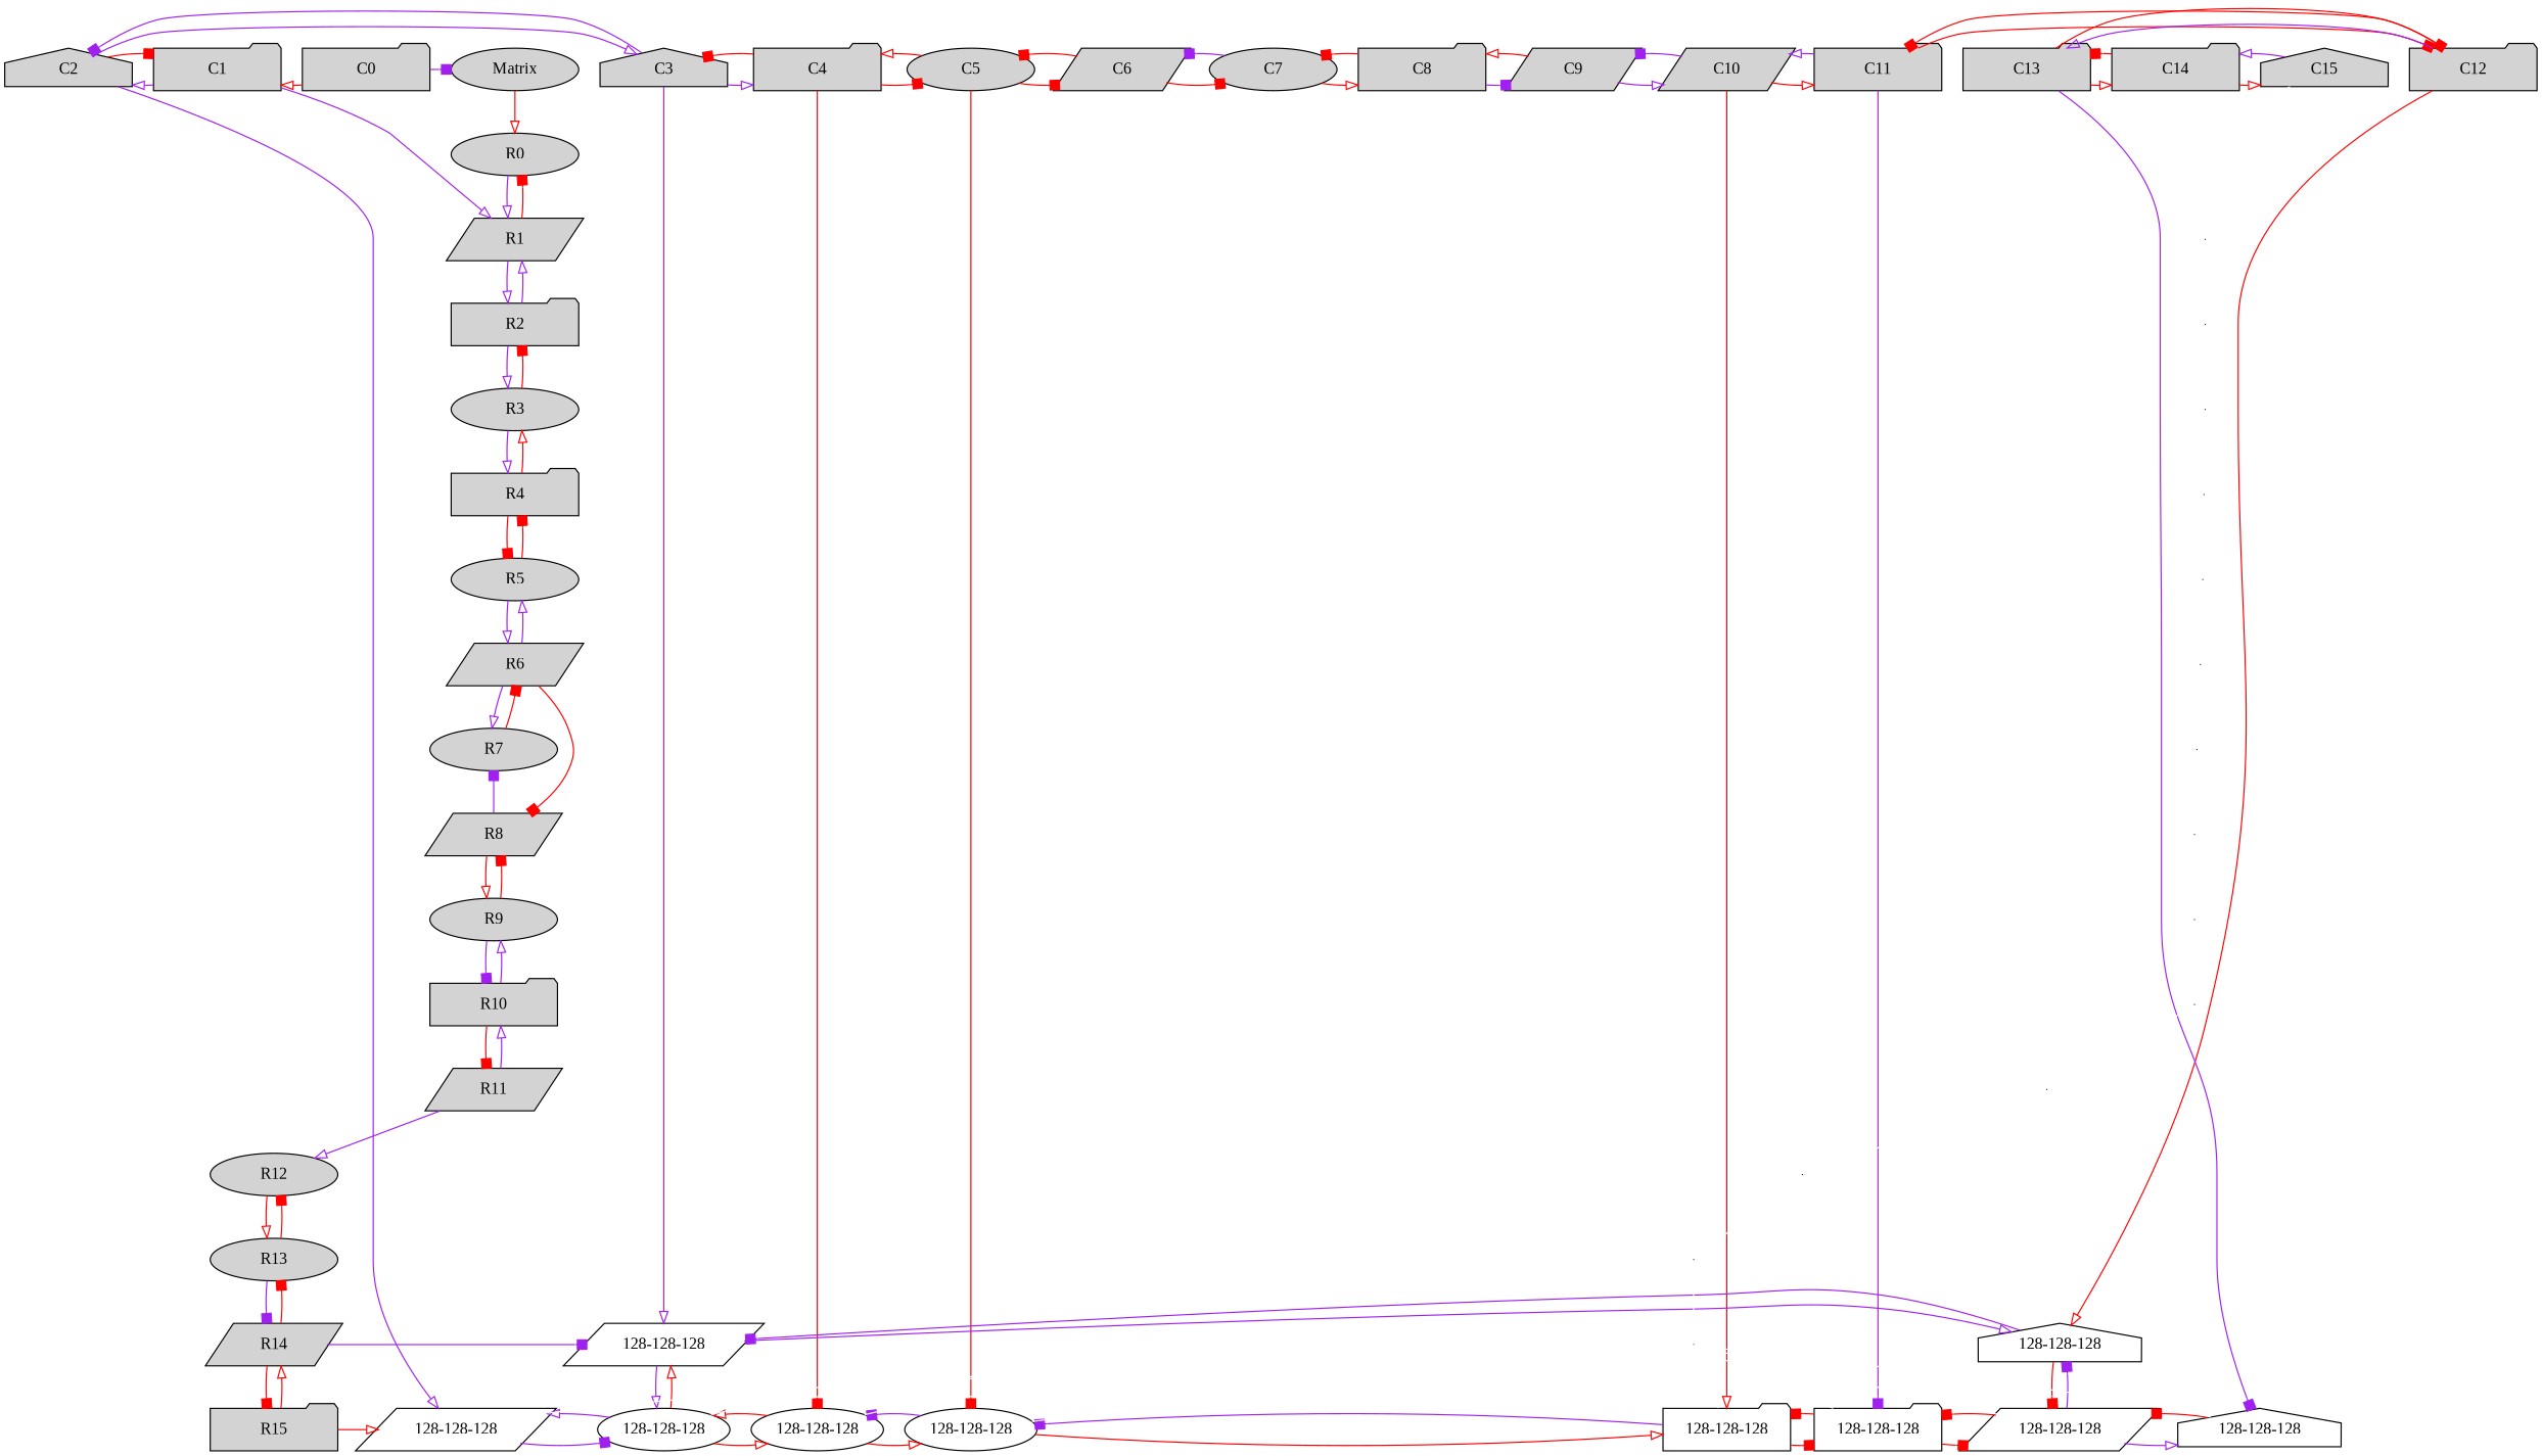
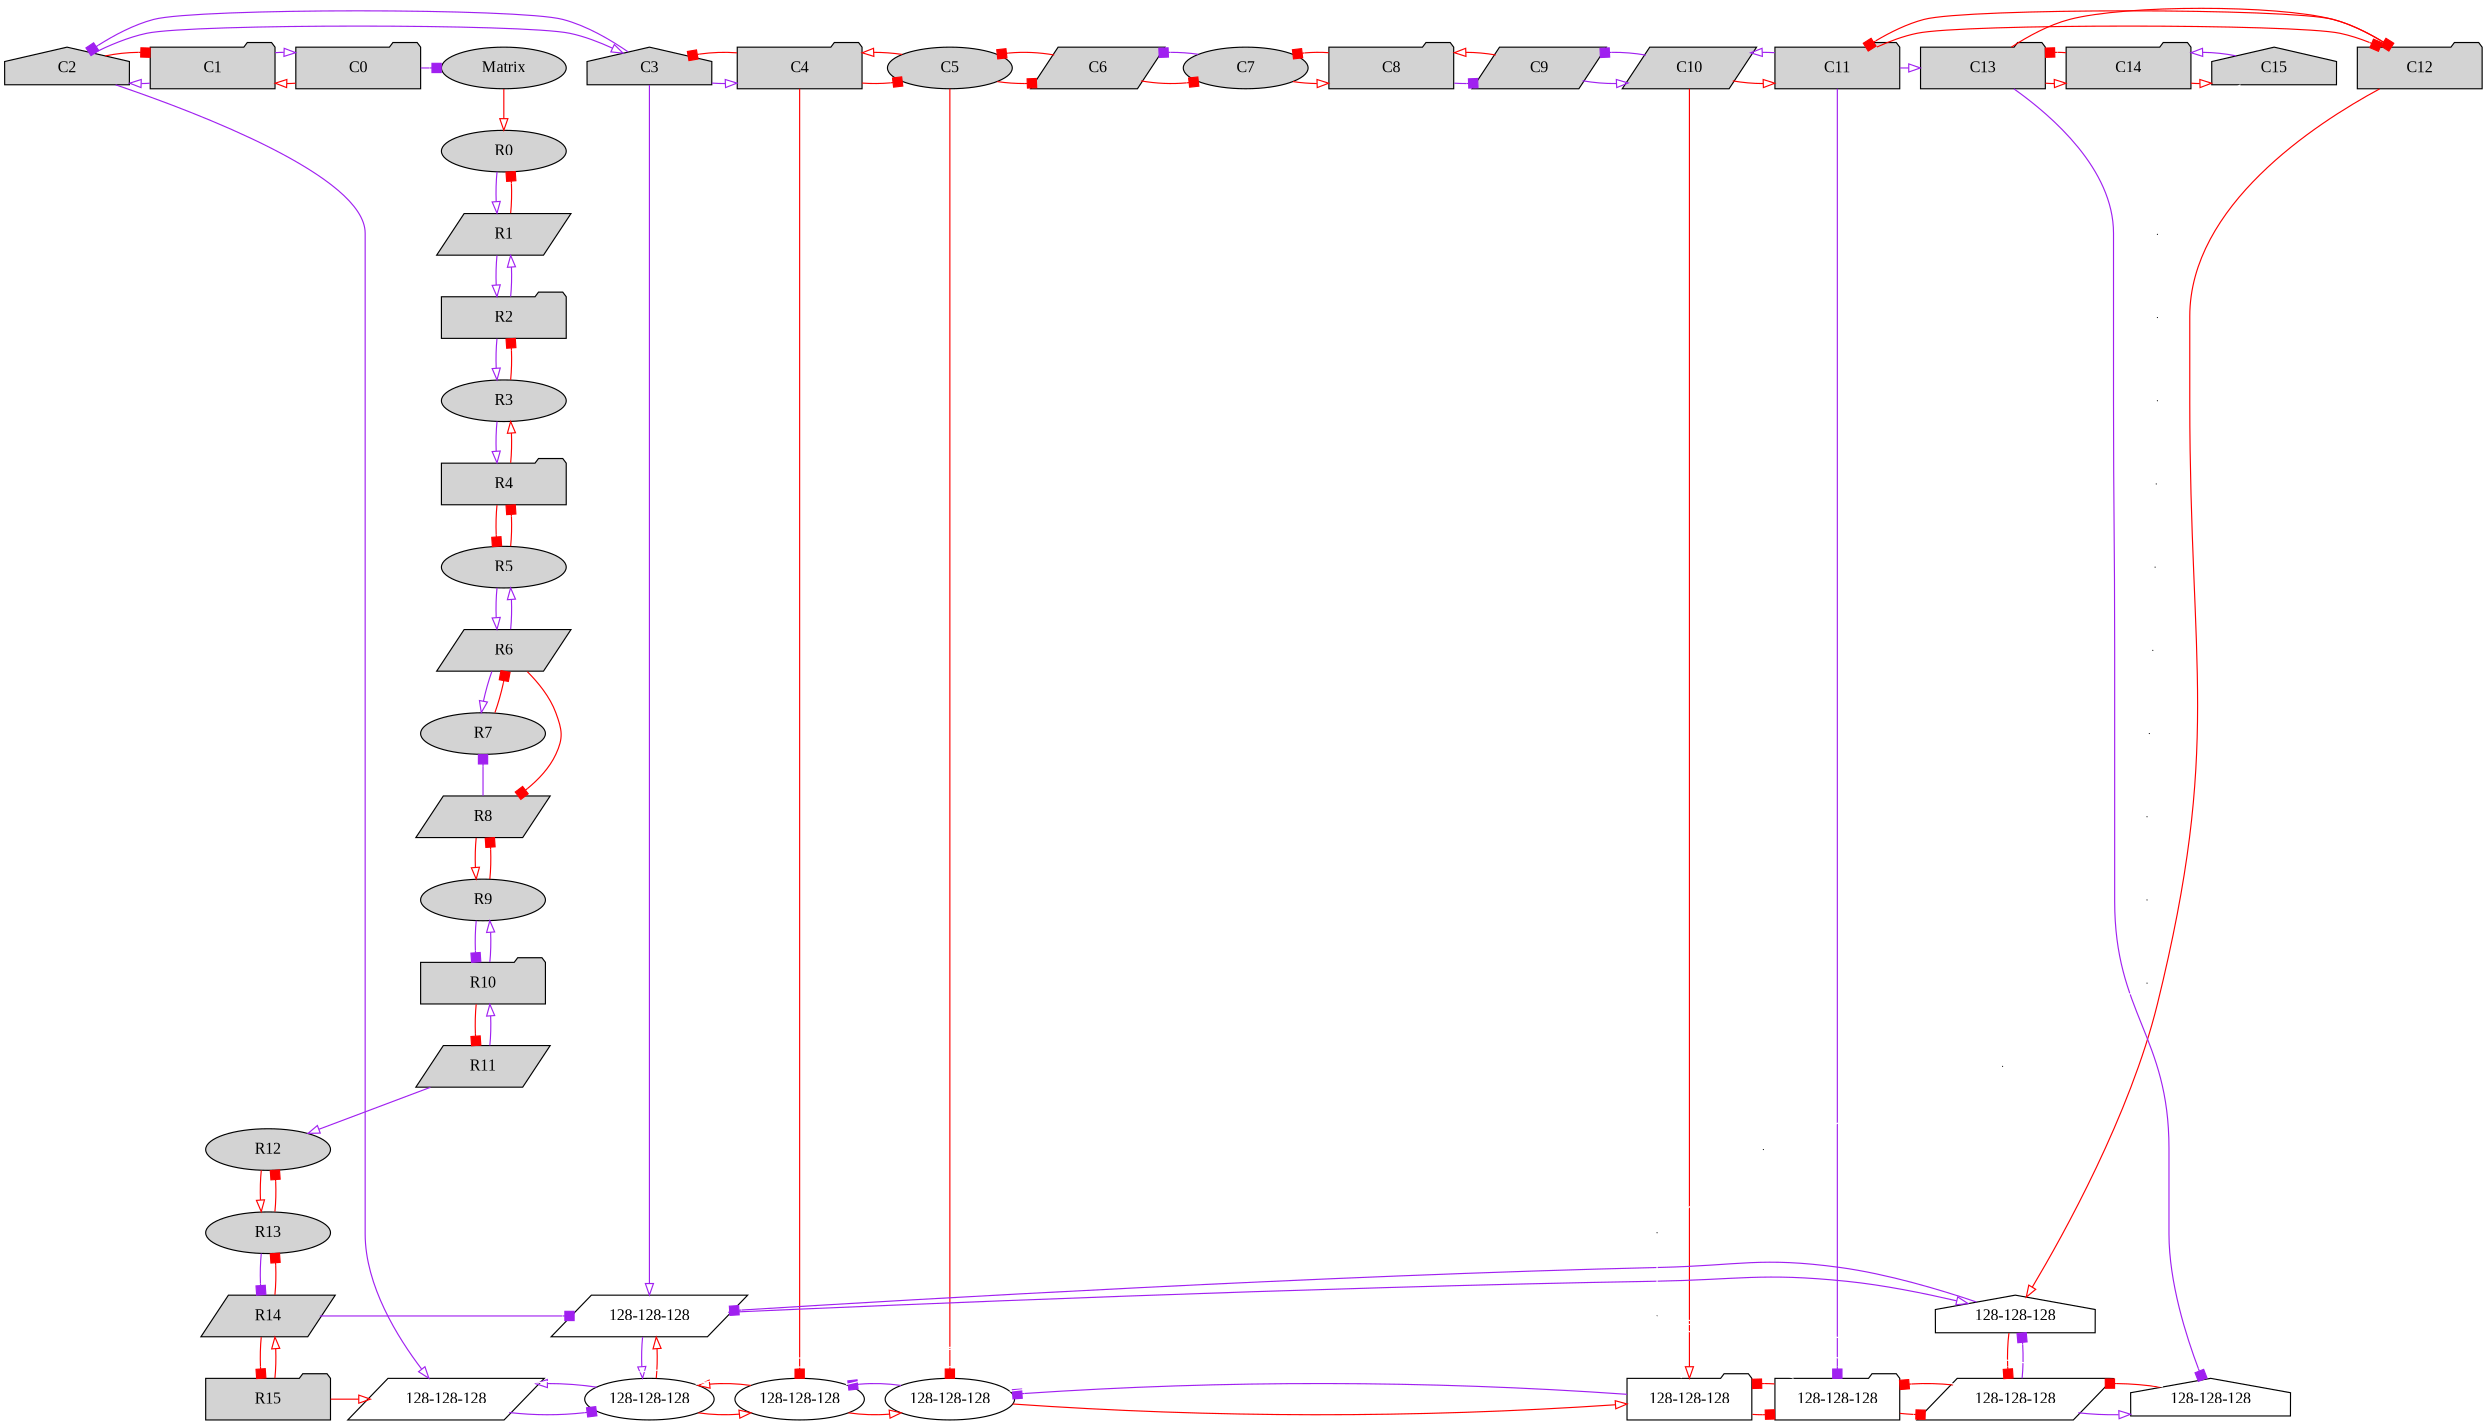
  digraph {
    fontname="Liberation Serif"
    node [fontname="Liberation Serif" group=1 shape=folder style=filled]
    edge [arrowhead=box color=red fontname="Liberation Serif"]
    n1 [label=Matrix shape=ellipse width=1.5]
    n2 [group=2 label=C0 width=1.5]
    n3 [group=3 label=C1 width=1.5]
    n4 [group=4 label=C2 shape=house width=1.5]
    n5 [group=5 label=C3 shape=house width=1.5]
    n6 [group=6 label=C4 width=1.5]
    n7 [group=7 label=C5 shape=ellipse width=1.5]
    n8 [group=8 label=C6 shape=parallelogram width=1.5]
    n9 [group=9 label=C7 shape=ellipse width=1.5]
    n10 [group=10 label=C8 width=1.5]
    n11 [group=11 label=C9 shape=parallelogram width=1.5]
    n12 [group=12 label=C10 shape=parallelogram width=1.5]
    n13 [group=13 label=C11 width=1.5]
    n14 [group=14 label=C12 width=1.5]
    n15 [group=15 label=C13 width=1.5]
    n16 [group=16 label=C14 width=1.5]
    n17 [group=17 label=C15 shape=house width=1.5]
    n18 [label=R14 shape=parallelogram width=1.5]
    n19 [group=5 label="128-128-128" shape=parallelogram width=1.5 style=""]
    n20 [group=14 label="128-128-128" shape=house width=1.5 style=""]
    n21 [label=R15 width=1.5]
    n22 [group=4 label="128-128-128" shape=parallelogram width=1.5 style=""]
    n23 [group=5 label="128-128-128" shape=ellipse width=1.5 style=""]
    n24 [group=6 label="128-128-128" shape=ellipse width=1.5 style=""]
    n25 [group=7 label="128-128-128" shape=ellipse width=1.5 style=""]
    n26 [group=12 label="128-128-128" width=1.5 style=""]
    n27 [group=13 label="128-128-128" width=1.5 style=""]
    n28 [group=14 label="128-128-128" shape=parallelogram width=1.5 style=""]
    n29 [group=15 label="128-128-128" shape=house width=1.5 style=""]
    e0 [shape=point width=0 group="" style=""]
    n31 [label=R1 shape=parallelogram width=1.5]
    e1 [shape=point width=0 group="" style=""]
    n33 [label=R2 width=1.5]
    e2 [shape=point width=0 group="" style=""]
    n35 [label=R3 shape=ellipse width=1.5]
    e3 [shape=point width=0 group="" style=""]
    n37 [label=R4 width=1.5]
    e4 [shape=point width=0 group="" style=""]
    n39 [label=R5 shape=ellipse width=1.5]
    e5 [shape=point width=0 group="" style=""]
    n41 [label=R6 shape=parallelogram width=1.5]
    e6 [shape=point width=0 group="" style=""]
    n43 [label=R7 shape=ellipse width=1.5]
    e7 [shape=point width=0 group="" style=""]
    n45 [label=R8 shape=parallelogram width=1.5]
    e8 [shape=point width=0 group="" style=""]
    n47 [label=R9 shape=ellipse width=1.5]
    e9 [shape=point width=0 group="" style=""]
    n49 [label=R10 width=1.5]
    e10 [shape=point width=0 group="" style=""]
    n51 [label=R11 shape=parallelogram width=1.5]
    e11 [shape=point width=0 group="" style=""]
    n53 [label=R12 shape=ellipse width=1.5]
    e12 [shape=point width=0 group="" style=""]
    n55 [label=R13 shape=ellipse width=1.5]
    e13 [shape=point width=0 group="" style=""]
    n57 [label=R0 shape=ellipse width=1.5]
    subgraph sub_1 {
      rank=same
      n1
      n2
      n3
      n4
      n5
      n6
      n7
      n8
      n9
      n10
      n11
      n12
      n13
      n14
      n15
      n16
      n17
    }
    subgraph sub_2 {
      rank=same
      n18
      n19
      n20
    }
    subgraph sub_3 {
      rank=same
      n21
      n22
      n23
      n24
      n25
      n26
      n27
      n28
      n29
    }
    subgraph sub_4 {
      rank=same
      e0
      n31
    }
    subgraph sub_5 {
      rank=same
      e1
      n33
    }
    subgraph sub_6 {
      rank=same
      e2
      n35
    }
    subgraph sub_7 {
      rank=same
      e3
      n37
    }
    subgraph sub_8 {
      rank=same
      e4
      n39
    }
    subgraph sub_9 {
      rank=same
      e5
      n41
    }
    subgraph sub_10 {
      rank=same
      e6
      n43
    }
    subgraph sub_11 {
      rank=same
      e7
      n45
    }
    subgraph sub_12 {
      rank=same
      e8
      n47
    }
    subgraph sub_13 {
      rank=same
      e9
      n49
    }
    subgraph sub_14 {
      rank=same
      e10
      n51
    }
    subgraph sub_15 {
      rank=same
      e11
      n53
    }
    subgraph sub_16 {
      rank=same
      e12
      n55
    }
    subgraph sub_17 {
      rank=same
      n18
      e13
    }
    n1 -> n57 [arrowhead=onormal]
    n2 -> n1 [color=purple]
    n2 -> n3 [arrowhead=onormal]
-   n3 -> n31 [arrowhead=onormal color=purple]
+   n3 -> n2 [arrowhead=onormal color=purple]
    n3 -> n4 [arrowhead=onormal color=purple]
    n4 -> n3
    n4 -> n5 [arrowhead=onormal color=purple]
    n4 -> n22 [arrowhead=onormal color=purple]
    n5 -> n4 [color=purple]
    n5 -> n6 [arrowhead=onormal color=purple]
    n5 -> n19 [arrowhead=onormal color=purple]
    n6 -> n5
    n6 -> n7
    n6 -> n24
    n7 -> n6 [arrowhead=onormal]
    n7 -> n8
    n7 -> n25
    n8 -> n7
    n8 -> n9
    n9 -> n8 [color=purple]
    n9 -> n10 [arrowhead=onormal]
    n10 -> n9
    n10 -> n11 [color=purple]
    n11 -> n10 [arrowhead=onormal]
    n11 -> n12 [arrowhead=onormal color=purple]
    n12 -> n11 [color=purple]
    n12 -> n13 [arrowhead=onormal]
    n12 -> n26 [arrowhead=onormal]
    n13 -> n12 [arrowhead=onormal color=purple]
    n13 -> n14
    n13 -> n27 [color=purple]
    n14 -> n13
-   n14 -> n15 [arrowhead=onormal color=purple]
+   n13 -> n15 [arrowhead=onormal color=purple]
    n14 -> n20 [arrowhead=onormal]
    n15 -> n14
    n15 -> n16 [arrowhead=onormal]
    n15 -> n29 [color=purple]
    n16 -> n15
    n16 -> n17 [arrowhead=onormal]
    n17 -> n16 [arrowhead=onormal color=purple]
    n17 -> e0 [color=white dir=none arrowhead=""]
    n18 -> n19 [color=purple]
    n18 -> n21
    n18 -> n55
    n19 -> n20 [arrowhead=onormal color=purple]
    n19 -> n23 [arrowhead=onormal color=purple]
    n20 -> n19 [color=purple]
    n20 -> n28
    n21 -> n18 [arrowhead=onormal]
    n21 -> n22 [arrowhead=onormal]
    n22 -> n23 [color=purple]
    n23 -> n19 [arrowhead=onormal]
    n23 -> n22 [arrowhead=onormal color=purple]
    n23 -> n24 [arrowhead=onormal]
    n24 -> n23 [arrowhead=onormal]
    n24 -> n25 [arrowhead=onormal]
    n25 -> n24 [color=purple]
    n25 -> n26 [arrowhead=onormal]
    n26 -> n25 [color=purple]
    n26 -> n27
    n27 -> n26
    n27 -> n28
    n28 -> n20 [color=purple]
    n28 -> n27
    n28 -> n29 [arrowhead=onormal color=purple]
    n29 -> n28
    e0 -> e1 [color=white dir=none arrowhead=""]
    n31 -> n33 [arrowhead=onormal color=purple]
    n31 -> n57
    e1 -> e2 [color=white dir=none arrowhead=""]
    n33 -> n31 [arrowhead=onormal color=purple]
    n33 -> n35 [arrowhead=onormal color=purple]
    e2 -> e3 [color=white dir=none arrowhead=""]
    n35 -> n33
    n35 -> n37 [arrowhead=onormal color=purple]
    e3 -> e4 [color=white dir=none arrowhead=""]
    n37 -> n35 [arrowhead=onormal]
    n37 -> n39
    e4 -> e5 [color=white dir=none arrowhead=""]
    n39 -> n37
    n39 -> n41 [arrowhead=onormal color=purple]
    e5 -> e6 [color=white dir=none arrowhead=""]
    n41 -> n39 [arrowhead=onormal color=purple]
    n41 -> n43 [arrowhead=onormal color=purple]
    n41 -> n45
    e6 -> e7 [color=white dir=none arrowhead=""]
    n43 -> n41
    e7 -> e8 [color=white dir=none arrowhead=""]
    n45 -> n43 [color=purple]
    n45 -> n47 [arrowhead=onormal]
    e8 -> e9 [color=white dir=none arrowhead=""]
    n47 -> n45
    n47 -> n49 [color=purple]
    e9 -> e10 [color=white dir=none arrowhead=""]
    n49 -> n47 [arrowhead=onormal color=purple]
    n49 -> n51
    e10 -> e11 [color=white dir=none arrowhead=""]
    n51 -> n49 [arrowhead=onormal color=purple]
    n51 -> n53 [arrowhead=onormal color=purple]
    e11 -> e12 [color=white dir=none arrowhead=""]
    n53 -> n55 [arrowhead=onormal]
    e12 -> e13 [color=white dir=none arrowhead=""]
    n55 -> n18 [color=purple]
    n55 -> n53
    e13 -> n22 [color=white dir=none arrowhead=""]
    e13 -> n23 [color=white dir=none arrowhead=""]
    e13 -> n24 [color=white dir=none arrowhead=""]
    e13 -> n25 [color=white dir=none arrowhead=""]
    e13 -> n26 [color=white dir=none arrowhead=""]
    e13 -> n27 [color=white dir=none arrowhead=""]
    e13 -> n28 [color=white dir=none arrowhead=""]
    e13 -> n29 [color=white dir=none arrowhead=""]
    n57 -> n31 [arrowhead=onormal color=purple]
  }
